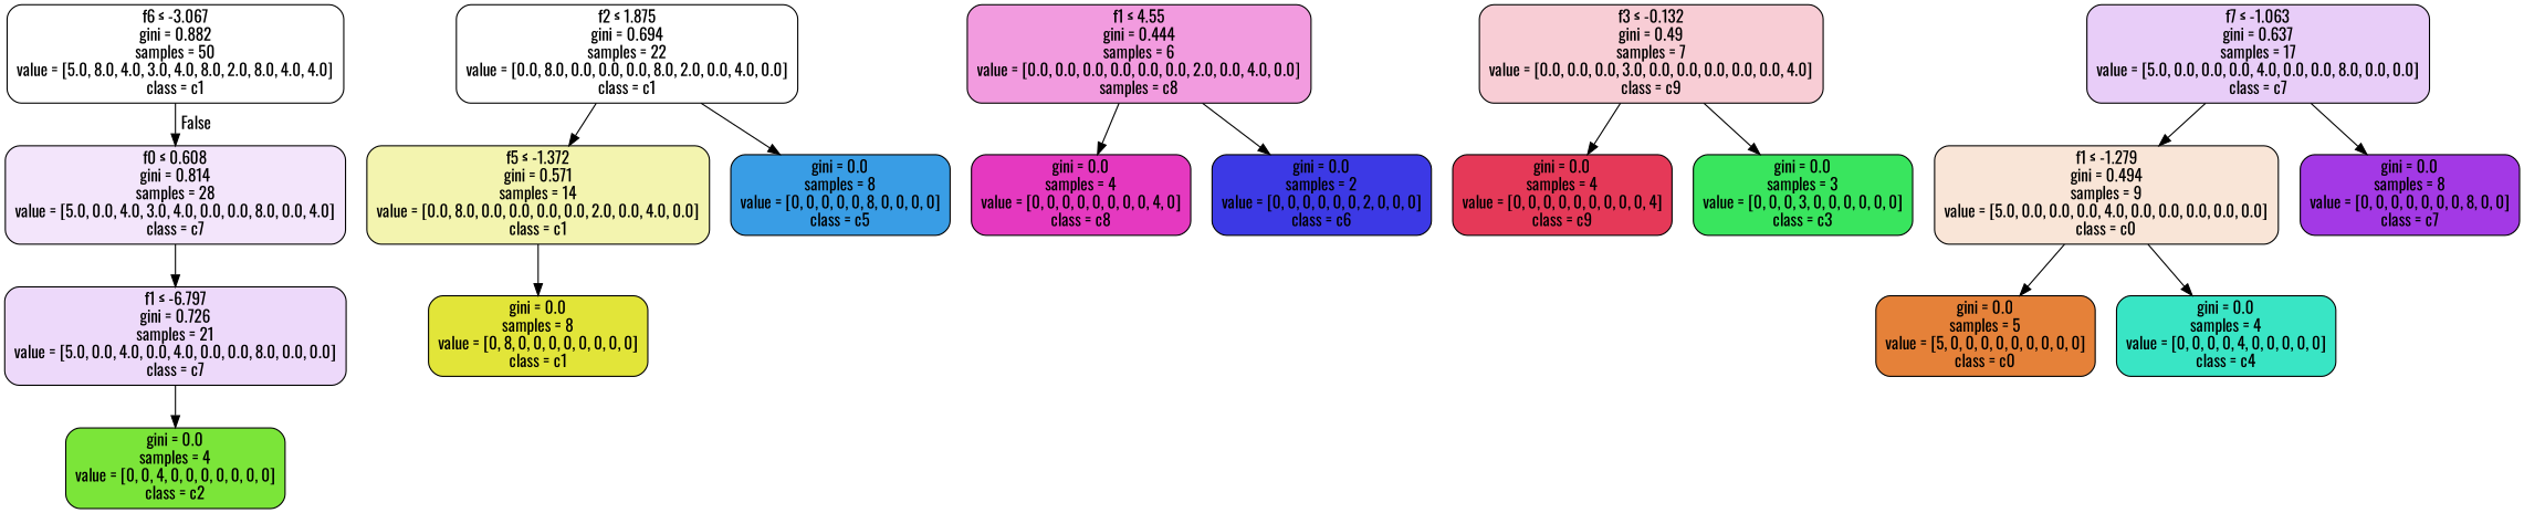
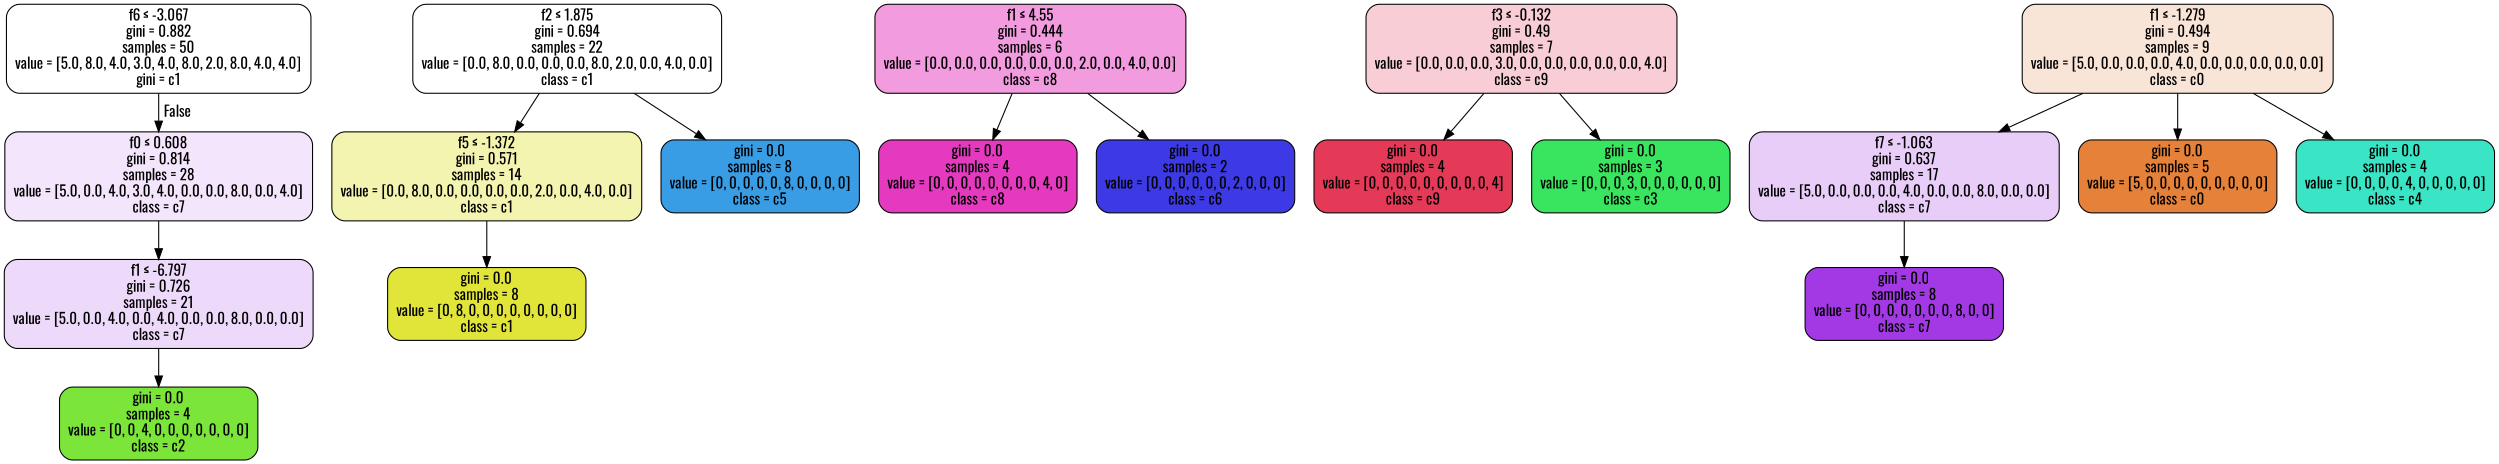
  digraph {
    fontname=Oswald
    node [color=black fillcolor="#e2e53900" fontname=Oswald shape=box style="filled, rounded"]
    edge [fontname=Oswald]
-   n1 [label=<f6 &le; -3.067<br/>gini = 0.882<br/>samples = 50<br/>value = [5.0, 8.0, 4.0, 3.0, 4.0, 8.0, 2.0, 8.0, 4.0, 4.0]<br/>class = c1>]
+   n1 [label=<f6 &le; -3.067<br/>gini = 0.882<br/>samples = 50<br/>value = [5.0, 8.0, 4.0, 3.0, 4.0, 8.0, 2.0, 8.0, 4.0, 4.0]<br/>gini = c1>]
    n2 [fillcolor="#a339e521" label=<f0 &le; 0.608<br/>gini = 0.814<br/>samples = 28<br/>value = [5.0, 0.0, 4.0, 3.0, 4.0, 0.0, 0.0, 8.0, 0.0, 4.0]<br/>class = c7>]
    n3 [label=<f2 &le; 1.875<br/>gini = 0.694<br/>samples = 22<br/>value = [0.0, 8.0, 0.0, 0.0, 0.0, 8.0, 2.0, 0.0, 4.0, 0.0]<br/>class = c1>]
    n4 [fillcolor="#e2e53966" label=<f5 &le; -1.372<br/>gini = 0.571<br/>samples = 14<br/>value = [0.0, 8.0, 0.0, 0.0, 0.0, 0.0, 2.0, 0.0, 4.0, 0.0]<br/>class = c1>]
    n5 [fillcolor="#399de5ff" label=<gini = 0.0<br/>samples = 8<br/>value = [0, 0, 0, 0, 0, 8, 0, 0, 0, 0]<br/>class = c5>]
    n6 [fillcolor="#a339e530" label=<f1 &le; -6.797<br/>gini = 0.726<br/>samples = 21<br/>value = [5.0, 0.0, 4.0, 0.0, 4.0, 0.0, 0.0, 8.0, 0.0, 0.0]<br/>class = c7>]
    n7 [fillcolor="#e2e539ff" label=<gini = 0.0<br/>samples = 8<br/>value = [0, 8, 0, 0, 0, 0, 0, 0, 0, 0]<br/>class = c1>]
-   n8 [fillcolor="#e539c080" label=<f1 &le; 4.55<br/>gini = 0.444<br/>samples = 6<br/>value = [0.0, 0.0, 0.0, 0.0, 0.0, 0.0, 2.0, 0.0, 4.0, 0.0]<br/>samples = c8>]
+   n8 [fillcolor="#e539c080" label=<f1 &le; 4.55<br/>gini = 0.444<br/>samples = 6<br/>value = [0.0, 0.0, 0.0, 0.0, 0.0, 0.0, 2.0, 0.0, 4.0, 0.0]<br/>class = c8>]
    n9 [fillcolor="#e539c0ff" label=<gini = 0.0<br/>samples = 4<br/>value = [0, 0, 0, 0, 0, 0, 0, 0, 4, 0]<br/>class = c8>]
    n10 [fillcolor="#3c39e5ff" label=<gini = 0.0<br/>samples = 2<br/>value = [0, 0, 0, 0, 0, 0, 2, 0, 0, 0]<br/>class = c6>]
    n11 [fillcolor="#7be539ff" label=<gini = 0.0<br/>samples = 4<br/>value = [0, 0, 4, 0, 0, 0, 0, 0, 0, 0]<br/>class = c2>]
    n12 [fillcolor="#e5395840" label=<f3 &le; -0.132<br/>gini = 0.49<br/>samples = 7<br/>value = [0.0, 0.0, 0.0, 3.0, 0.0, 0.0, 0.0, 0.0, 0.0, 4.0]<br/>class = c9>]
    n13 [fillcolor="#e53958ff" label=<gini = 0.0<br/>samples = 4<br/>value = [0, 0, 0, 0, 0, 0, 0, 0, 0, 4]<br/>class = c9>]
    n14 [fillcolor="#39e55eff" label=<gini = 0.0<br/>samples = 3<br/>value = [0, 0, 0, 3, 0, 0, 0, 0, 0, 0]<br/>class = c3>]
    n15 [fillcolor="#a339e540" label=<f7 &le; -1.063<br/>gini = 0.637<br/>samples = 17<br/>value = [5.0, 0.0, 0.0, 0.0, 4.0, 0.0, 0.0, 8.0, 0.0, 0.0]<br/>class = c7>]
    n16 [fillcolor="#e5813933" label=<f1 &le; -1.279<br/>gini = 0.494<br/>samples = 9<br/>value = [5.0, 0.0, 0.0, 0.0, 4.0, 0.0, 0.0, 0.0, 0.0, 0.0]<br/>class = c0>]
    n17 [fillcolor="#a339e5ff" label=<gini = 0.0<br/>samples = 8<br/>value = [0, 0, 0, 0, 0, 0, 0, 8, 0, 0]<br/>class = c7>]
    n18 [fillcolor="#e58139ff" label=<gini = 0.0<br/>samples = 5<br/>value = [5, 0, 0, 0, 0, 0, 0, 0, 0, 0]<br/>class = c0>]
    n19 [fillcolor="#39e5c5ff" label=<gini = 0.0<br/>samples = 4<br/>value = [0, 0, 0, 0, 4, 0, 0, 0, 0, 0]<br/>class = c4>]
    n1 -> n2 [headlabel=False labelangle=-45 labeldistance=2.5]
    n2 -> n6
    n3 -> n4
    n3 -> n5
    n4 -> n7
    n6 -> n11
    n8 -> n9
    n8 -> n10
    n12 -> n13
    n12 -> n14
-   n15 -> n16
+   n16 -> n15
    n15 -> n17
    n16 -> n18
    n16 -> n19
  }
